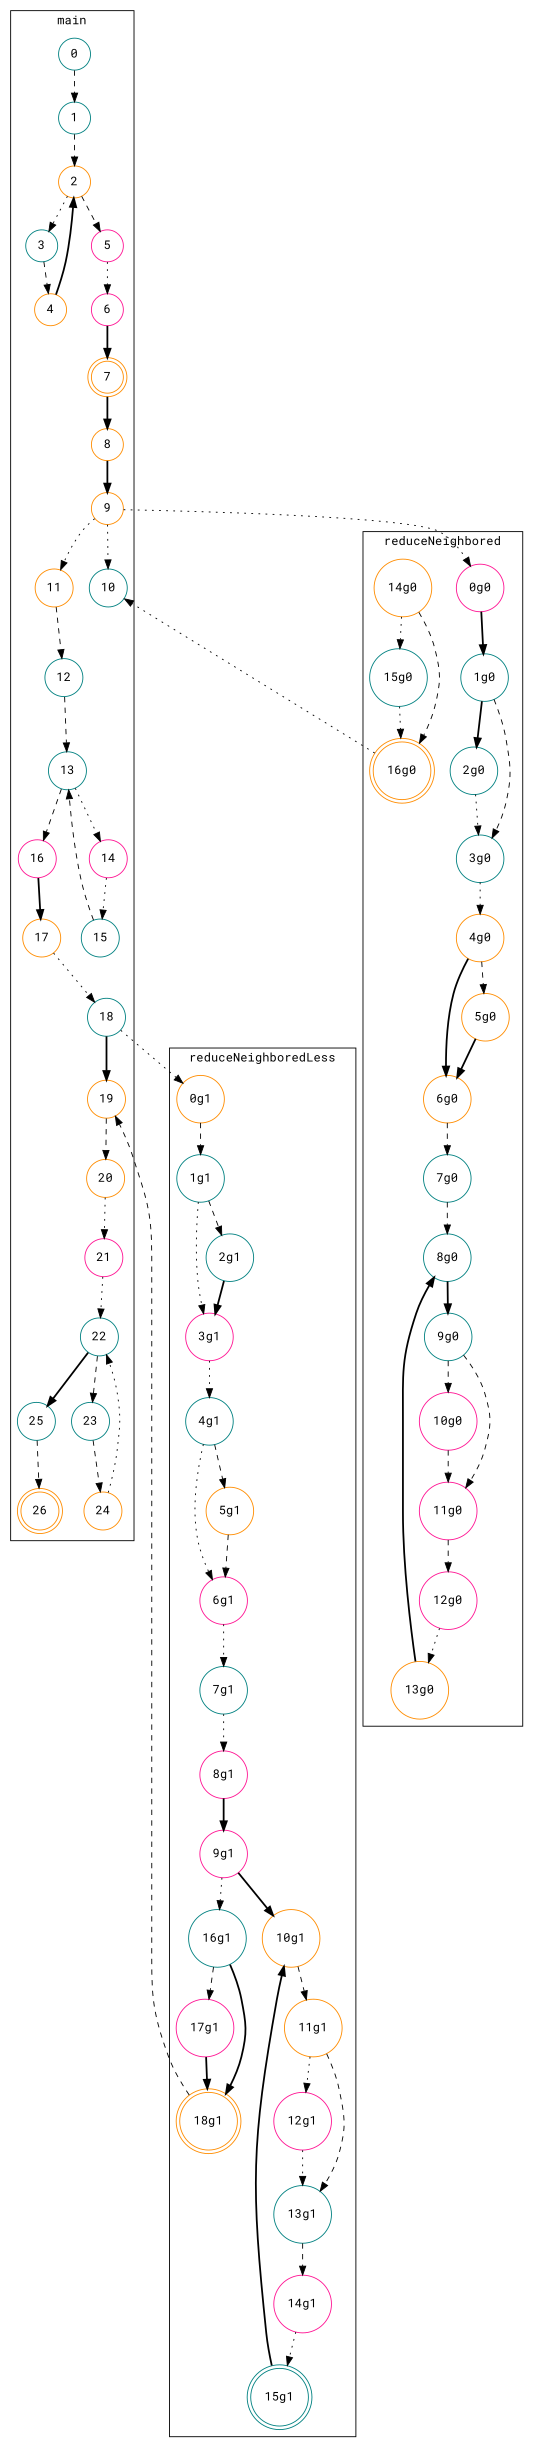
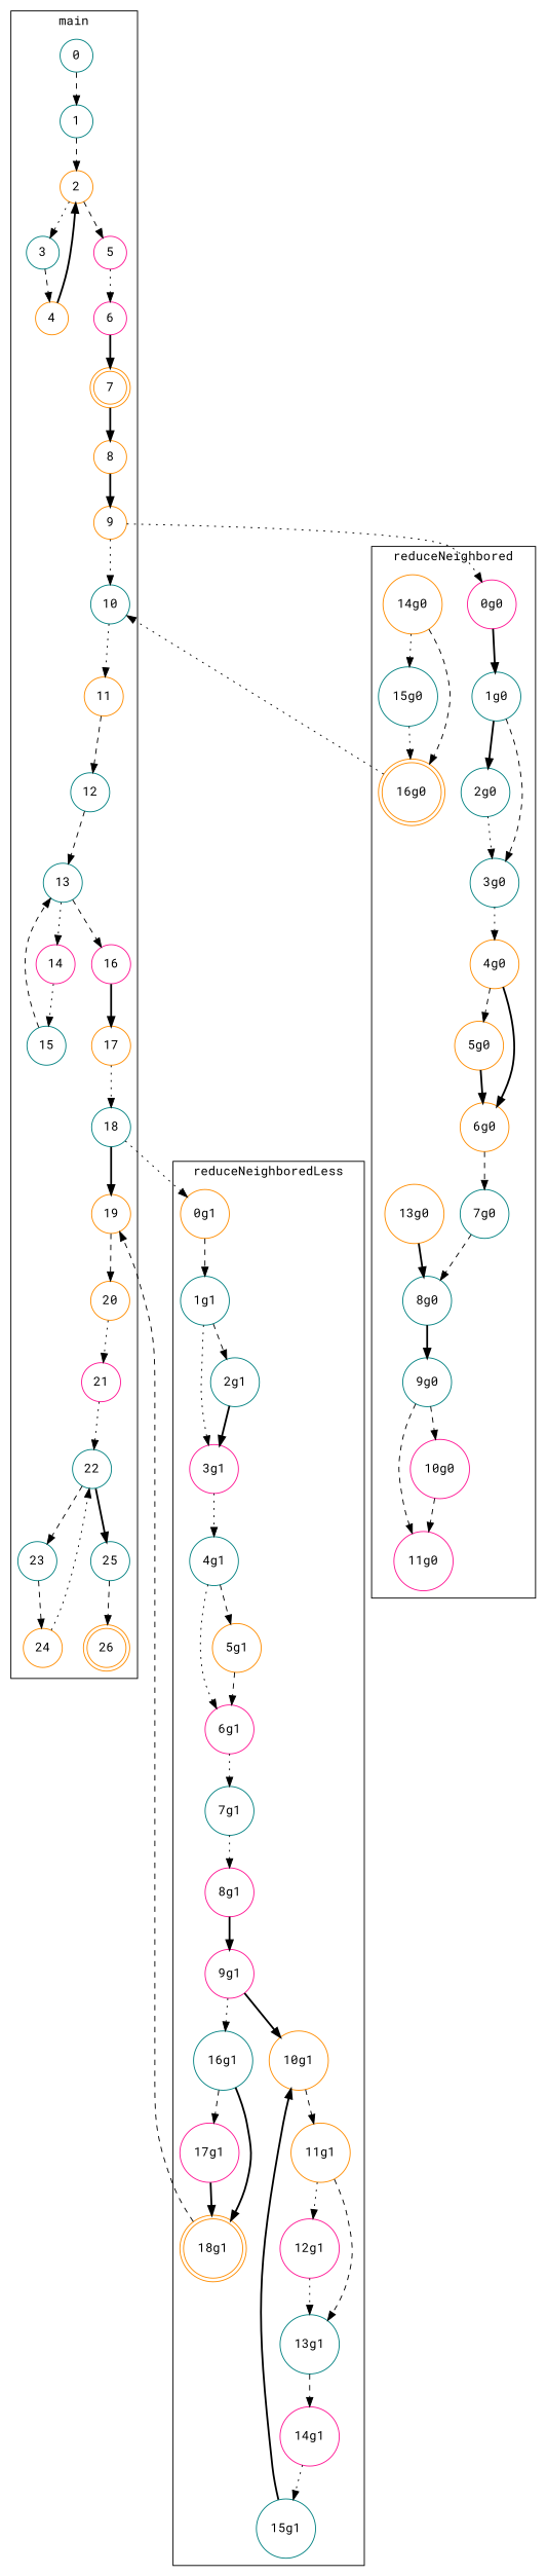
  digraph {
    fontname="Roboto Mono"
    node [color=teal fontname="Roboto Mono" shape=circle]
    edge [fontname="Roboto Mono" style=dashed]
    26 [color=darkorange shape=doublecircle]
    0
    1
    2 [color=darkorange]
    3
    5 [color=deeppink]
    4 [color=darkorange]
    6 [color=deeppink]
    7 [color=darkorange shape=doublecircle]
    8 [color=darkorange]
    9 [color=darkorange]
    10
    11 [color=darkorange]
    12
    13
    14 [color=deeppink]
    16 [color=deeppink]
    15
    17 [color=darkorange]
    18
    19 [color=darkorange]
    20 [color=darkorange]
    21 [color=deeppink]
    22
    23
    25
    24 [color=darkorange]
    "16g0" [color=darkorange shape=doublecircle]
    "0g0" [color=deeppink]
    "1g0"
    "2g0"
    "3g0"
    "4g0" [color=darkorange]
    "5g0" [color=darkorange]
    "6g0" [color=darkorange]
    "7g0"
    "8g0"
    "9g0"
    "14g0" [color=darkorange]
    "10g0" [color=deeppink]
    "11g0" [color=deeppink]
-   "12g0" [color=deeppink]
    "13g0" [color=darkorange]
    "15g0"
    "18g1" [color=darkorange shape=doublecircle]
    "0g1" [color=darkorange]
    "1g1"
    "2g1"
    "3g1" [color=deeppink]
    "4g1"
    "5g1" [color=darkorange]
    "6g1" [color=deeppink]
    "7g1"
    "8g1" [color=deeppink]
    "9g1" [color=deeppink]
    "10g1" [color=darkorange]
    "16g1"
    "11g1" [color=darkorange]
    "12g1" [color=deeppink]
    "13g1"
    "14g1" [color=deeppink]
-   "15g1" [shape=doublecircle]
+   "15g1"
    "17g1" [color=deeppink]
    subgraph cluster_1 {
      color=black
      label=main
      26
      0
      1
      2
      3
      5
      4
      6
      7
      8
      9
      10
      11
      12
      13
      14
      16
      15
      17
      18
      19
      20
      21
      22
      23
      25
      24
    }
    subgraph cluster_2 {
      color=black
      label=reduceNeighbored
      "16g0"
      "0g0"
      "1g0"
      "2g0"
      "3g0"
      "4g0"
      "5g0"
      "6g0"
      "7g0"
      "8g0"
      "9g0"
      "14g0"
      "10g0"
      "11g0"
-     "12g0"
      "13g0"
      "15g0"
    }
    subgraph cluster_3 {
      color=black
      label=reduceNeighboredLess
      "18g1"
      "0g1"
      "1g1"
      "2g1"
      "3g1"
      "4g1"
      "5g1"
      "6g1"
      "7g1"
      "8g1"
      "9g1"
      "10g1"
      "16g1"
      "11g1"
      "12g1"
      "13g1"
      "14g1"
      "15g1"
      "17g1"
    }
    0 -> 1
    1 -> 2
    2 -> 3 [style=dotted]
    2 -> 5
    3 -> 4
    5 -> 6 [style=dotted]
    4 -> 2 [style=bold]
    6 -> 7 [style=bold]
    7 -> 8 [style=bold]
    8 -> 9 [style=bold]
    9 -> 10 [style=dotted]
    9 -> "0g0" [style=dotted]
-   9 -> 11 [style=dotted]
+   10 -> 11 [style=dotted]
    11 -> 12
    12 -> 13
    13 -> 14 [style=dotted]
    13 -> 16
    14 -> 15 [style=dotted]
    16 -> 17 [style=bold]
    15 -> 13
    17 -> 18 [style=dotted]
    18 -> 19 [style=bold]
    18 -> "0g1" [style=dotted]
    19 -> 20
    20 -> 21 [style=dotted]
    21 -> 22 [style=dotted]
    22 -> 23
    22 -> 25 [style=bold]
    23 -> 24
    25 -> 26
    24 -> 22 [style=dotted]
    "16g0" -> 10 [style=dotted]
    "0g0" -> "1g0" [style=bold]
    "1g0" -> "2g0" [style=bold]
    "1g0" -> "3g0"
    "2g0" -> "3g0" [style=dotted]
    "3g0" -> "4g0" [style=dotted]
    "4g0" -> "5g0"
    "4g0" -> "6g0" [style=bold]
    "5g0" -> "6g0" [style=bold]
    "6g0" -> "7g0"
    "7g0" -> "8g0"
    "8g0" -> "9g0" [style=bold]
    "9g0" -> "10g0"
    "9g0" -> "11g0"
    "14g0" -> "16g0"
    "14g0" -> "15g0" [style=dotted]
    "10g0" -> "11g0"
-   "11g0" -> "12g0"
-   "12g0" -> "13g0" [style=dotted]
    "13g0" -> "8g0" [style=bold]
    "15g0" -> "16g0" [style=dotted]
    "18g1" -> 19
    "0g1" -> "1g1"
    "1g1" -> "2g1"
    "1g1" -> "3g1" [style=dotted]
    "2g1" -> "3g1" [style=bold]
    "3g1" -> "4g1" [style=dotted]
    "4g1" -> "5g1"
    "4g1" -> "6g1" [style=dotted]
    "5g1" -> "6g1"
    "6g1" -> "7g1" [style=dotted]
    "7g1" -> "8g1" [style=dotted]
    "8g1" -> "9g1" [style=bold]
    "9g1" -> "10g1" [style=bold]
    "9g1" -> "16g1" [style=dotted]
    "10g1" -> "11g1"
    "16g1" -> "18g1" [style=bold]
    "16g1" -> "17g1"
    "11g1" -> "12g1" [style=dotted]
    "11g1" -> "13g1"
    "12g1" -> "13g1" [style=dotted]
    "13g1" -> "14g1"
    "14g1" -> "15g1" [style=dotted]
    "15g1" -> "10g1" [style=bold]
    "17g1" -> "18g1" [style=bold]
  }
